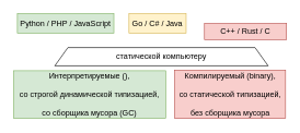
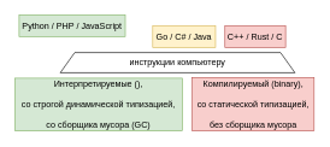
  <mxCell id="0" />
  <mxCell id="1" parent="0" />
- <mxCell id="2" value="статической компьютеру" style="shape=trapezoid;perimeter=trapezoidPerimeter;whiteSpace=wrap;html=1;fixedSize=1;" vertex="1" parent="1"><mxGeometry x="83" y="72" width="325" height="28" as="geometry" /></mxCell>
+ <mxCell id="2" value="инструкции компьютеру" style="shape=trapezoid;perimeter=trapezoidPerimeter;whiteSpace=wrap;html=1;fixedSize=1;" vertex="1" parent="1"><mxGeometry x="83" y="72" width="325" height="28" as="geometry" /></mxCell>
  <mxCell id="3" value="Python / PHP / JavaScript" style="text;html=1;strokeColor=#82b366;fillColor=#d5e8d4;align=center;verticalAlign=middle;whiteSpace=wrap;rounded=0;" vertex="1" parent="1"><mxGeometry x="26" y="20" width="147" height="30" as="geometry" /></mxCell>
- <mxCell id="4" value="C++ / Rust / C" style="text;html=1;strokeColor=#b85450;fillColor=#f8cecc;align=center;verticalAlign=middle;whiteSpace=wrap;rounded=0;" vertex="1" parent="1"><mxGeometry x="311" y="35" width="125" height="25" as="geometry" /></mxCell>
+ <mxCell id="4" value="C++ / Rust / C" style="text;html=1;strokeColor=#b85450;fillColor=#f8cecc;align=center;verticalAlign=middle;whiteSpace=wrap;rounded=0;" vertex="1" parent="1"><mxGeometry x="311" y="35" width="84" height="30" as="geometry" /></mxCell>
  <mxCell id="5" value="Компилируемый (binary), &lt;br&gt;&lt;br&gt;со статической типизацией, &lt;br&gt;&lt;br&gt;без сборщика мусора" style="text;html=1;strokeColor=#b85450;fillColor=#f8cecc;align=center;verticalAlign=middle;whiteSpace=wrap;rounded=0;" vertex="1" parent="1"><mxGeometry x="265.5" y="106.5" width="169" height="74" as="geometry" /></mxCell>
  <mxCell id="6" value="Интерпретируемые (), &lt;br&gt;&lt;br&gt;со строгой динамической типизацией, &lt;br&gt;&lt;br&gt;со сборщика мусора (GC)" style="text;html=1;strokeColor=#82b366;fillColor=#d5e8d4;align=center;verticalAlign=middle;whiteSpace=wrap;rounded=0;" vertex="1" parent="1"><mxGeometry x="20" y="107.5" width="232" height="73" as="geometry" /></mxCell>
- <mxCell id="7" value="Go / C# / Java" style="text;html=1;strokeColor=#d6b656;fillColor=#fff2cc;align=center;verticalAlign=middle;whiteSpace=wrap;rounded=0;" vertex="1" parent="1"><mxGeometry x="196" y="20" width="87" height="30" as="geometry" /></mxCell>
+ <mxCell id="7" value="Go / C# / Java" style="text;html=1;strokeColor=#d6b656;fillColor=#fff2cc;align=center;verticalAlign=middle;whiteSpace=wrap;rounded=0;" vertex="1" parent="1"><mxGeometry x="211" y="35" width="87" height="30" as="geometry" /></mxCell>
